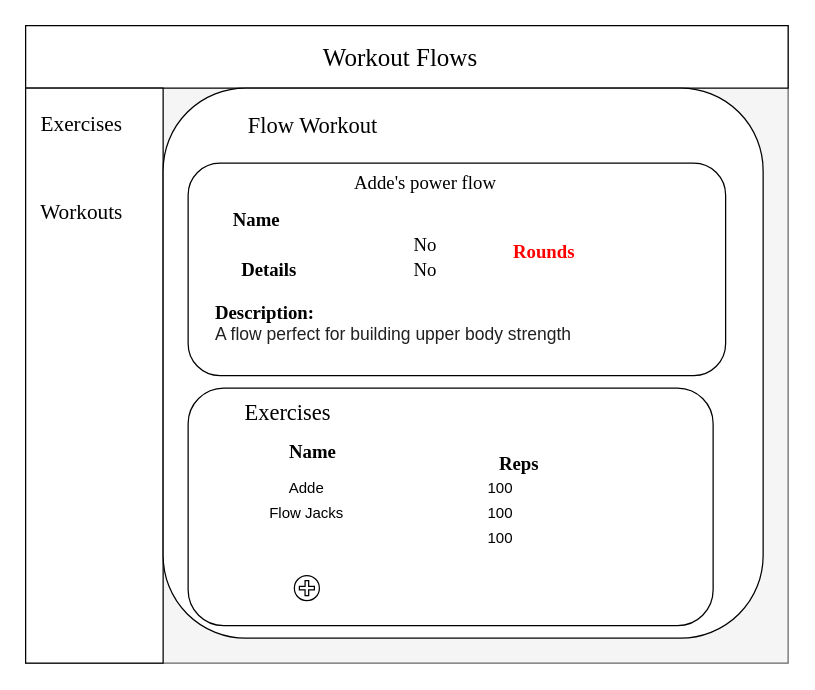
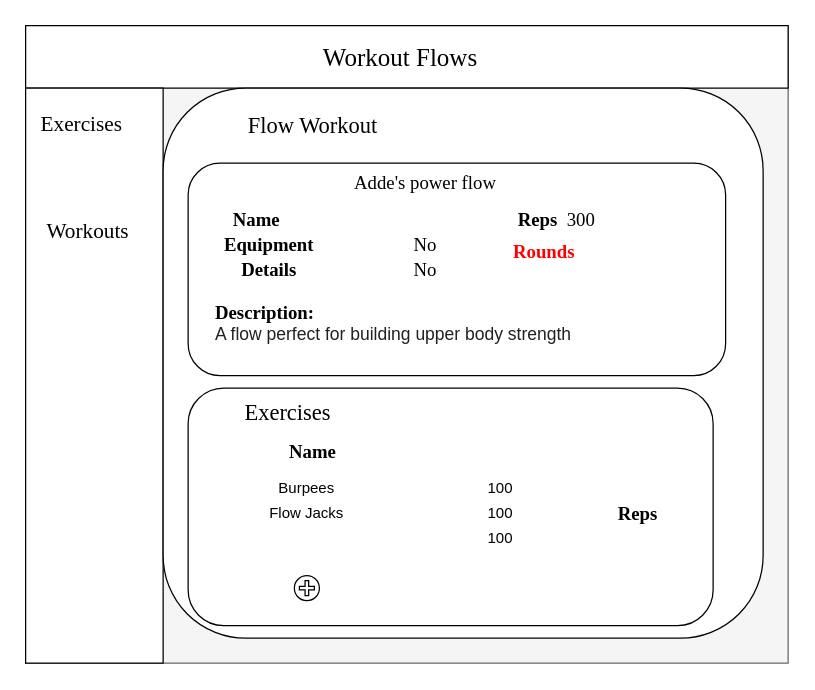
  <mxCell id="0" />
  <mxCell id="1" parent="0" />
  <mxCell id="2" value="" style="rounded=0;whiteSpace=wrap;html=1;fillColor=#f5f5f5;strokeColor=#666666;fontColor=#333333;" parent="1" vertex="1"><mxGeometry x="20" y="20" width="610" height="510" as="geometry" /></mxCell>
  <mxCell id="3" value="&lt;h1&gt;&lt;font style=&quot;font-size: 16px&quot; face=&quot;Georgia&quot;&gt;Workout Flows&lt;/font&gt;&lt;/h1&gt;" style="text;html=1;strokeColor=none;fillColor=none;align=center;verticalAlign=middle;whiteSpace=wrap;rounded=0;" parent="1" vertex="1"><mxGeometry x="160" y="30" width="330" height="20" as="geometry" /></mxCell>
  <mxCell id="4" value="" style="rounded=0;whiteSpace=wrap;html=1;" parent="1" vertex="1"><mxGeometry x="20" y="20" width="610" height="50" as="geometry" /></mxCell>
  <mxCell id="5" value="&lt;font face=&quot;Garamond&quot; style=&quot;font-size: 20px&quot;&gt;Workout Flows&lt;/font&gt;" style="text;html=1;strokeColor=none;fillColor=none;align=center;verticalAlign=middle;whiteSpace=wrap;rounded=0;" parent="1" vertex="1"><mxGeometry x="210" y="35" width="220" height="20" as="geometry" /></mxCell>
  <mxCell id="6" value="" style="rounded=0;whiteSpace=wrap;html=1;" parent="1" vertex="1"><mxGeometry x="20" y="70" width="110" height="460" as="geometry" /></mxCell>
- <mxCell id="7" value="&lt;font face=&quot;Garamond&quot; style=&quot;font-size: 17px&quot;&gt;Workouts&lt;/font&gt;" style="text;html=1;strokeColor=none;fillColor=none;align=center;verticalAlign=middle;whiteSpace=wrap;rounded=0;" parent="1" vertex="1"><mxGeometry x="30" y="160" width="70" height="20" as="geometry" /></mxCell>
+ <mxCell id="7" value="&lt;font face=&quot;Garamond&quot; style=&quot;font-size: 17px&quot;&gt;Workouts&lt;/font&gt;" style="text;html=1;strokeColor=none;fillColor=none;align=center;verticalAlign=middle;whiteSpace=wrap;rounded=0;" parent="1" vertex="1"><mxGeometry x="35" y="175" width="70" height="20" as="geometry" /></mxCell>
  <mxCell id="8" value="" style="rounded=1;whiteSpace=wrap;html=1;" parent="1" vertex="1"><mxGeometry x="130" y="70" width="480" height="440" as="geometry" /></mxCell>
  <mxCell id="9" value="&lt;font face=&quot;Garamond&quot; style=&quot;font-size: 17px&quot;&gt;Exercises&lt;/font&gt;" style="text;html=1;strokeColor=none;fillColor=none;align=center;verticalAlign=middle;whiteSpace=wrap;rounded=0;" parent="1" vertex="1"><mxGeometry x="30" y="90" width="70" height="20" as="geometry" /></mxCell>
  <mxCell id="10" value="" style="rounded=1;whiteSpace=wrap;html=1;" parent="1" vertex="1"><mxGeometry x="150" y="130" width="430" height="170" as="geometry" /></mxCell>
  <mxCell id="11" value="&lt;font style=&quot;font-size: 18px&quot; face=&quot;Garamond&quot;&gt;Flow Workout&lt;/font&gt;" style="text;html=1;strokeColor=none;fillColor=none;align=center;verticalAlign=middle;whiteSpace=wrap;rounded=0;" parent="1" vertex="1"><mxGeometry x="180" y="90" width="140" height="20" as="geometry" /></mxCell>
  <mxCell id="12" value="&lt;font style=&quot;font-size: 15px&quot; face=&quot;Garamond&quot;&gt;&lt;b&gt;Name&lt;/b&gt;&lt;/font&gt;" style="text;html=1;strokeColor=none;fillColor=none;align=center;verticalAlign=middle;whiteSpace=wrap;rounded=0;" parent="1" vertex="1"><mxGeometry x="170" y="165" width="70" height="20" as="geometry" /></mxCell>
  <mxCell id="13" value="&lt;font style=&quot;font-size: 15px&quot; face=&quot;Garamond&quot;&gt;Adde's power flow&lt;/font&gt;" style="text;html=1;strokeColor=none;fillColor=none;align=center;verticalAlign=middle;whiteSpace=wrap;rounded=0;" parent="1" vertex="1"><mxGeometry x="270" y="135" width="140" height="20" as="geometry" /></mxCell>
+ <mxCell id="14" value="&lt;font style=&quot;font-size: 15px&quot; face=&quot;Garamond&quot;&gt;&lt;b&gt;Equipment&lt;/b&gt;&lt;/font&gt;" style="text;html=1;strokeColor=none;fillColor=none;align=center;verticalAlign=middle;whiteSpace=wrap;rounded=0;" parent="1" vertex="1"><mxGeometry x="170" y="185" width="90" height="20" as="geometry" /></mxCell>
  <mxCell id="15" value="&lt;font style=&quot;font-size: 15px&quot; face=&quot;Garamond&quot;&gt;&lt;b&gt;Description:&lt;br&gt;&lt;/b&gt;&lt;/font&gt;&lt;span style=&quot;color: rgb(32 , 33 , 34) ; font-family: sans-serif ; font-size: 14px ; background-color: rgb(255 , 255 , 255)&quot;&gt;A flow perfect for building upper body strength&lt;/span&gt;" style="text;html=1;strokeColor=none;fillColor=none;align=left;verticalAlign=middle;whiteSpace=wrap;rounded=0;" parent="1" vertex="1"><mxGeometry x="170" y="220" width="400" height="75" as="geometry" /></mxCell>
  <mxCell id="16" value="&lt;font style=&quot;font-size: 15px&quot; face=&quot;Garamond&quot;&gt;&lt;b&gt;Details&lt;/b&gt;&lt;/font&gt;" style="text;html=1;strokeColor=none;fillColor=none;align=center;verticalAlign=middle;whiteSpace=wrap;rounded=0;" parent="1" vertex="1"><mxGeometry x="170" y="205" width="90" height="20" as="geometry" /></mxCell>
  <mxCell id="17" value="&lt;font style=&quot;font-size: 15px&quot; face=&quot;Garamond&quot;&gt;No&lt;/font&gt;" style="text;html=1;strokeColor=none;fillColor=none;align=center;verticalAlign=middle;whiteSpace=wrap;rounded=0;" parent="1" vertex="1"><mxGeometry x="270" y="185" width="140" height="20" as="geometry" /></mxCell>
  <mxCell id="18" value="&lt;font style=&quot;font-size: 15px&quot; face=&quot;Garamond&quot;&gt;No&lt;/font&gt;" style="text;html=1;strokeColor=none;fillColor=none;align=center;verticalAlign=middle;whiteSpace=wrap;rounded=0;" parent="1" vertex="1"><mxGeometry x="270" y="205" width="140" height="20" as="geometry" /></mxCell>
  <mxCell id="19" value="" style="rounded=1;whiteSpace=wrap;html=1;" parent="1" vertex="1"><mxGeometry x="150" y="310" width="420" height="190" as="geometry" /></mxCell>
  <mxCell id="20" value="&lt;font style=&quot;font-size: 18px&quot; face=&quot;Garamond&quot;&gt;Exercises&lt;/font&gt;" style="text;html=1;strokeColor=none;fillColor=none;align=center;verticalAlign=middle;whiteSpace=wrap;rounded=0;" parent="1" vertex="1"><mxGeometry x="160" y="320" width="140" height="20" as="geometry" /></mxCell>
  <mxCell id="21" value="&lt;font style=&quot;font-size: 15px&quot; face=&quot;Garamond&quot;&gt;&lt;b&gt;Name&lt;/b&gt;&lt;/font&gt;" style="text;html=1;strokeColor=none;fillColor=none;align=center;verticalAlign=middle;whiteSpace=wrap;rounded=0;" parent="1" vertex="1"><mxGeometry x="215" y="350" width="70" height="20" as="geometry" /></mxCell>
+ <mxCell id="22" value="&lt;font style=&quot;font-size: 15px&quot; face=&quot;Garamond&quot;&gt;&lt;b&gt;Reps&amp;nbsp; &lt;/b&gt;300&lt;/font&gt;" style="text;html=1;strokeColor=none;fillColor=none;align=center;verticalAlign=middle;whiteSpace=wrap;rounded=0;" parent="1" vertex="1"><mxGeometry x="410" y="165" width="70" height="20" as="geometry" /></mxCell>
  <mxCell id="23" value="&lt;font style=&quot;font-size: 15px&quot; face=&quot;Garamond&quot; color=&quot;#ff0000&quot;&gt;&lt;b&gt;Rounds&lt;/b&gt;&lt;/font&gt;" style="text;html=1;strokeColor=none;fillColor=none;align=center;verticalAlign=middle;whiteSpace=wrap;rounded=0;" parent="1" vertex="1"><mxGeometry x="400" y="190" width="70" height="20" as="geometry" /></mxCell>
  <mxCell id="24" value="100" style="text;html=1;strokeColor=none;fillColor=none;align=center;verticalAlign=middle;whiteSpace=wrap;rounded=0;" parent="1" vertex="1"><mxGeometry x="380" y="400" width="40" height="20" as="geometry" /></mxCell>
  <mxCell id="25" value="100" style="text;html=1;strokeColor=none;fillColor=none;align=center;verticalAlign=middle;whiteSpace=wrap;rounded=0;" parent="1" vertex="1"><mxGeometry x="380" y="380" width="40" height="20" as="geometry" /></mxCell>
- <mxCell id="26" value="Adde" style="text;html=1;strokeColor=none;fillColor=none;align=center;verticalAlign=middle;whiteSpace=wrap;rounded=0;" parent="1" vertex="1"><mxGeometry x="210" y="380" width="70" height="20" as="geometry" /></mxCell>
+ <mxCell id="26" value="Burpees" style="text;html=1;strokeColor=none;fillColor=none;align=center;verticalAlign=middle;whiteSpace=wrap;rounded=0;" parent="1" vertex="1"><mxGeometry x="210" y="380" width="70" height="20" as="geometry" /></mxCell>
  <mxCell id="27" value="Flow Jacks" style="text;html=1;strokeColor=none;fillColor=none;align=center;verticalAlign=middle;whiteSpace=wrap;rounded=0;" parent="1" vertex="1"><mxGeometry x="200" y="400" width="90" height="20" as="geometry" /></mxCell>
  <mxCell id="28" value="100" style="text;html=1;strokeColor=none;fillColor=none;align=center;verticalAlign=middle;whiteSpace=wrap;rounded=0;" parent="1" vertex="1"><mxGeometry x="380" y="420" width="40" height="20" as="geometry" /></mxCell>
  <mxCell id="29" value="" style="shape=mxgraph.bpmn.shape;html=1;verticalLabelPosition=bottom;labelBackgroundColor=#ffffff;verticalAlign=top;align=center;perimeter=ellipsePerimeter;outlineConnect=0;outline=standard;symbol=parallelMultiple;" parent="1" vertex="1"><mxGeometry x="235" y="460" width="20" height="20" as="geometry" /></mxCell>
- <mxCell id="30" value="&lt;font style=&quot;font-size: 15px&quot; face=&quot;Garamond&quot;&gt;&lt;b&gt;Reps&lt;/b&gt;&lt;/font&gt;" style="text;html=1;strokeColor=none;fillColor=none;align=center;verticalAlign=middle;whiteSpace=wrap;rounded=0;" vertex="1" parent="1"><mxGeometry x="380" y="360" width="70" height="20" as="geometry" /></mxCell>
+ <mxCell id="30" value="&lt;font style=&quot;font-size: 15px&quot; face=&quot;Garamond&quot;&gt;&lt;b&gt;Reps&lt;/b&gt;&lt;/font&gt;" style="text;html=1;strokeColor=none;fillColor=none;align=center;verticalAlign=middle;whiteSpace=wrap;rounded=0;" vertex="1" parent="1"><mxGeometry x="475" y="400" width="70" height="20" as="geometry" /></mxCell>
